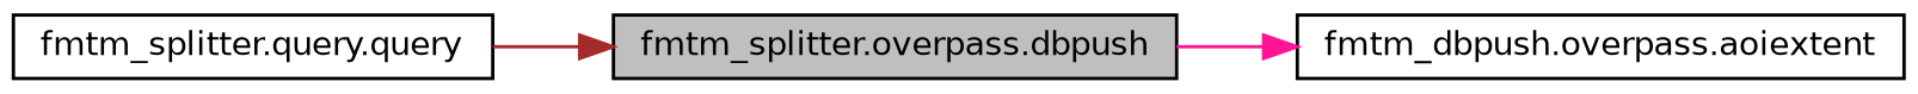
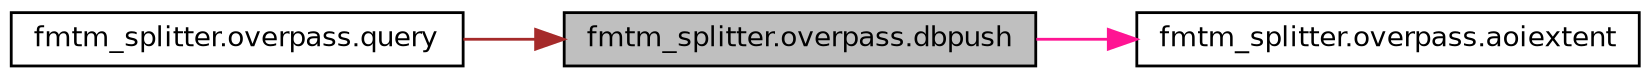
  digraph {
    rankdir=LR
    node [color=black fillcolor=white fontname=Helvetica fontsize=10 shape=record style=filled]
    edge [fontname=Helvetica fontsize=10 labelfontname=Helvetica labelfontsize=10 style=solid]
    n1 [fillcolor=grey75 fontcolor=black height=0.2 label="fmtm_splitter.overpass.dbpush" width=0.4]
-   n2 [height=0.2 label="fmtm_dbpush.overpass.aoiextent" width=0.4]
-   n3 [height=0.2 label="fmtm_splitter.query.query" width=0.4]
+   n2 [height=0.2 label="fmtm_splitter.overpass.aoiextent" width=0.4]
+   n3 [height=0.2 label="fmtm_splitter.overpass.query" width=0.4]
    n1 -> n2 [color=deeppink]
    n3 -> n1 [color=brown]
  }
